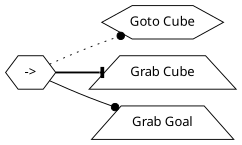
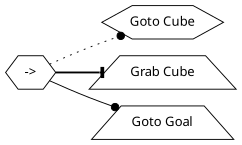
  digraph {
    fontname="Noto Sans"
    rankdir=LR
    node [fontname="Noto Sans" shape=hexagon]
    edge [arrowhead=dot fontname="Noto Sans"]
    n1 [label="->"]
    n2 [label="Goto Cube"]
    n3 [label="Grab Cube" shape=trapezium]
-   n4 [label="Grab Goal" shape=trapezium]
+   n4 [label="Goto Goal" shape=trapezium]
    n1 -> n2 [style=dotted]
    n1 -> n3 [arrowhead=tee style=bold]
    n1 -> n4 [style=solid]
  }
